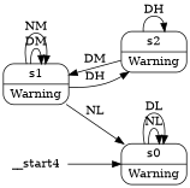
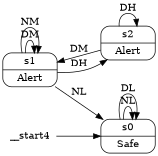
  digraph {
    rankdir=LR
    node [shape=record style=rounded]
-   n1 [label="s0|Warning"]
-   n2 [label="s1|Warning"]
-   n3 [label="s2|Warning"]
+   n1 [label="s0|Safe"]
+   n2 [label="s1|Alert"]
+   n3 [label="s2|Alert"]
    n4 [label=__start4 shape=none style=""]
    n1 -> n1 [label=NL]
    n1 -> n1 [label=DL]
    n2 -> n1 [label=NL]
    n2 -> n2 [label=DM]
    n2 -> n2 [label=NM]
    n2 -> n3 [label=DH]
    n3 -> n2 [label=DM]
    n3 -> n3 [label=DH]
    n4 -> n1
  }
